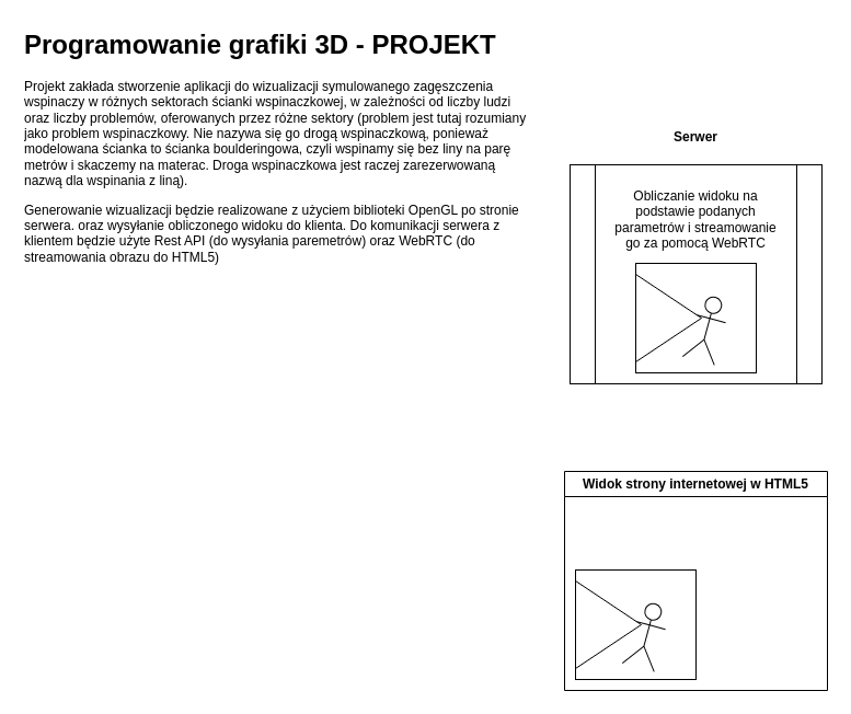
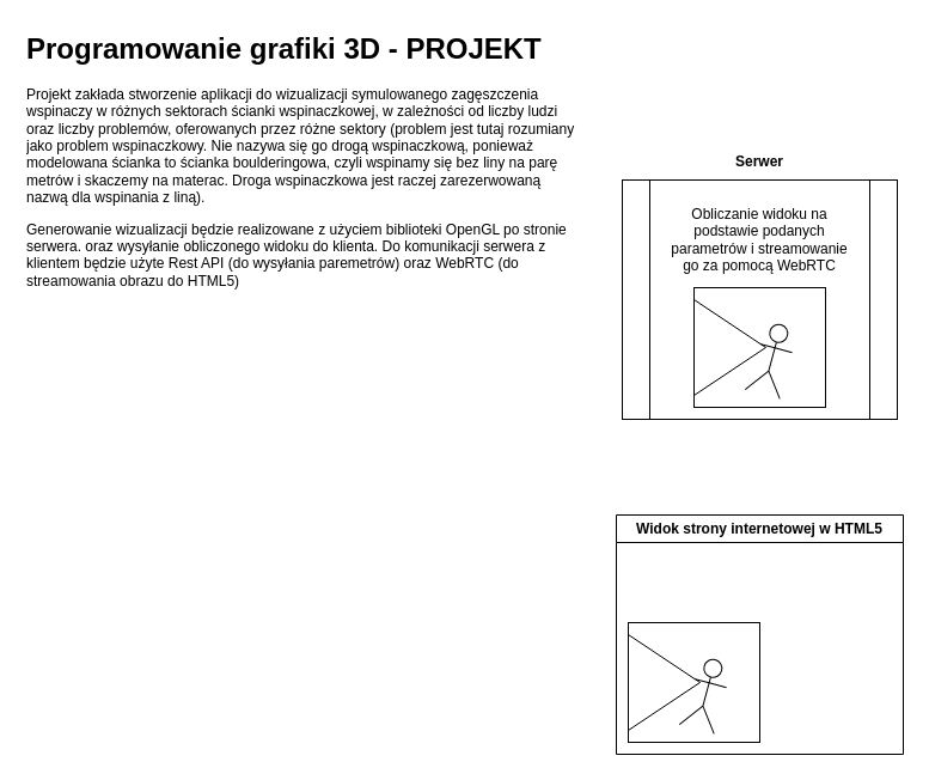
  <mxCell id="0" />
  <mxCell id="1" parent="0" />
  <mxCell id="2" value="&lt;h1 style=&quot;margin-top: 0px;&quot;&gt;Programowanie grafiki 3D - PROJEKT&lt;/h1&gt;&lt;p&gt;Projekt zakłada stworzenie aplikacji do wizualizacji symulowanego zagęszczenia wspinaczy w różnych sektorach ścianki wspinaczkowej, w zależności od liczby ludzi oraz liczby problemów, oferowanych przez różne sektory (problem jest tutaj rozumiany jako problem wspinaczkowy. Nie nazywa się go drogą wspinaczkową, ponieważ modelowana ścianka to ścianka boulderingowa, czyli wspinamy się bez liny na parę metrów i skaczemy na materac. Droga wspinaczkowa jest raczej zarezerwowaną nazwą dla wspinania z liną).&lt;/p&gt;&lt;p&gt;Generowanie wizualizacji będzie realizowane z użyciem biblioteki OpenGL po stronie serwera. oraz wysyłanie obliczonego widoku do klienta. Do komunikacji serwera z klientem będzie użyte Rest API (do wysyłania paremetrów) oraz WebRTC (do streamowania obrazu do HTML5)&lt;/p&gt;" style="text;html=1;whiteSpace=wrap;overflow=hidden;rounded=0;" vertex="1" parent="1"><mxGeometry x="20" y="20" width="470" height="490" as="geometry" /></mxCell>
  <mxCell id="3" value="" style="shape=process;whiteSpace=wrap;html=1;backgroundOutline=1;" vertex="1" parent="1"><mxGeometry x="520" y="150" width="230" height="200" as="geometry" /></mxCell>
  <mxCell id="4" value="Widok strony internetowej w HTML5" style="swimlane;whiteSpace=wrap;html=1;" vertex="1" parent="1"><mxGeometry x="515" y="430" width="240" height="200" as="geometry" /></mxCell>
  <mxCell id="5" value="Actor" style="shape=umlActor;verticalLabelPosition=bottom;verticalAlign=top;outlineConnect=0;rotation=15;strokeColor=default;fillColor=none;fontSize=9;textOpacity=0;" vertex="1" parent="4"><mxGeometry x="60" y="120" width="30" height="60" as="geometry" /></mxCell>
  <mxCell id="6" value="" style="triangle;whiteSpace=wrap;html=1;" vertex="1" parent="4"><mxGeometry x="10" y="100" width="60" height="80" as="geometry" /></mxCell>
  <mxCell id="7" value="" style="rounded=0;whiteSpace=wrap;html=1;fillColor=none;" vertex="1" parent="4"><mxGeometry x="10" y="90" width="110" height="100" as="geometry" /></mxCell>
  <mxCell id="8" value="Actor" style="shape=umlActor;verticalLabelPosition=bottom;verticalAlign=top;outlineConnect=0;rotation=15;strokeColor=default;fillColor=none;fontSize=9;textOpacity=0;" vertex="1" parent="1"><mxGeometry x="630" y="270" width="30" height="60" as="geometry" /></mxCell>
  <mxCell id="9" value="" style="triangle;whiteSpace=wrap;html=1;" vertex="1" parent="1"><mxGeometry x="580" y="250" width="60" height="80" as="geometry" /></mxCell>
  <mxCell id="10" value="" style="rounded=0;whiteSpace=wrap;html=1;fillColor=none;" vertex="1" parent="1"><mxGeometry x="580" y="240" width="110" height="100" as="geometry" /></mxCell>
- <mxCell id="11" value="Serwer" style="text;html=1;align=center;verticalAlign=middle;whiteSpace=wrap;rounded=0;fontStyle=1" vertex="1" parent="1"><mxGeometry x="575" y="110" width="120" height="30" as="geometry" /></mxCell>
+ <mxCell id="11" value="Serwer" style="text;html=1;align=center;verticalAlign=middle;whiteSpace=wrap;rounded=0;fontStyle=1" vertex="1" parent="1"><mxGeometry x="575" y="120" width="120" height="30" as="geometry" /></mxCell>
  <mxCell id="12" value="Obliczanie widoku na podstawie podanych parametrów i streamowanie go za pomocą WebRTC" style="text;html=1;align=center;verticalAlign=middle;whiteSpace=wrap;rounded=0;" vertex="1" parent="1"><mxGeometry x="555" y="160" width="160" height="80" as="geometry" /></mxCell>
